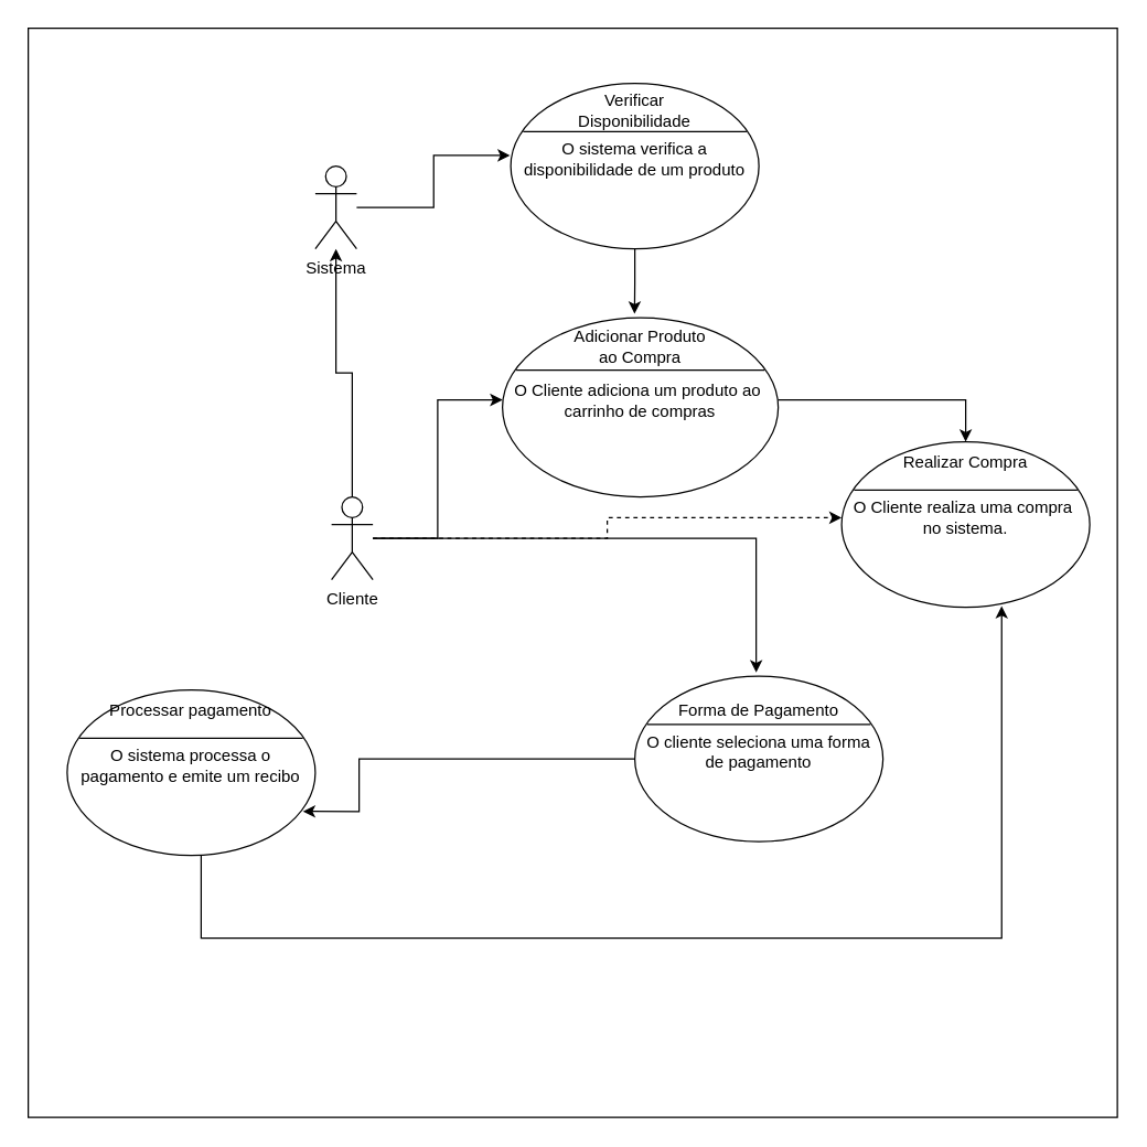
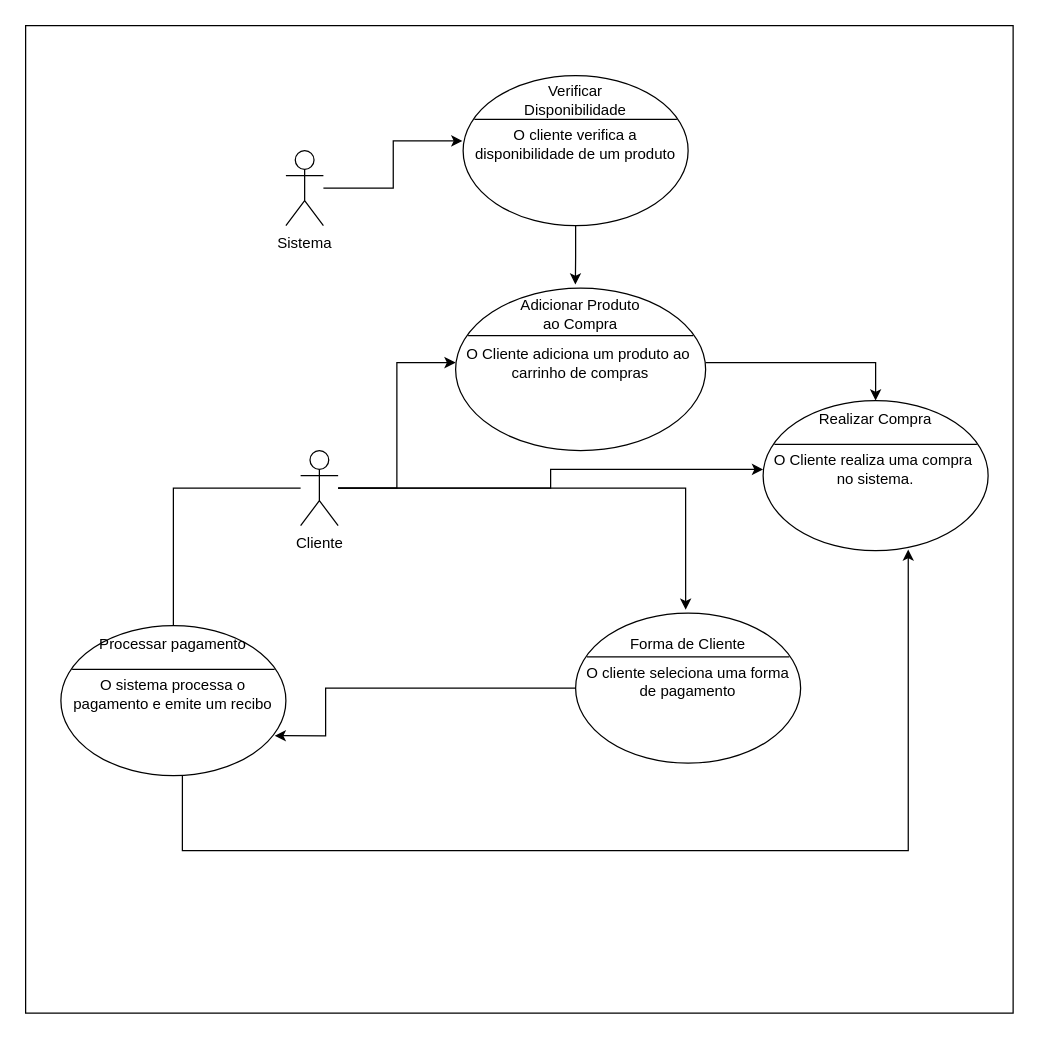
  <mxCell id="0" />
  <mxCell id="1" parent="0" />
  <mxCell id="2" value="" style="whiteSpace=wrap;html=1;aspect=fixed;" vertex="1" parent="1"><mxGeometry x="20" y="20" width="790" height="790" as="geometry" /></mxCell>
  <mxCell id="3" value="" style="edgeStyle=orthogonalEdgeStyle;rounded=0;orthogonalLoop=1;jettySize=auto;html=1;entryX=0;entryY=0.5;entryDx=0;entryDy=0;" edge="1" parent="1" source="7" target="14"><mxGeometry relative="1" as="geometry"><mxPoint x="255" y="290" as="targetPoint" /></mxGeometry></mxCell>
- <mxCell id="4" value="" style="edgeStyle=orthogonalEdgeStyle;rounded=0;orthogonalLoop=1;jettySize=auto;html=1;" edge="1" parent="1" source="7" target="28"><mxGeometry relative="1" as="geometry" /></mxCell>
- <mxCell id="5" value="" style="edgeStyle=orthogonalEdgeStyle;rounded=0;orthogonalLoop=1;jettySize=auto;html=1;entryX=0;entryY=0.5;entryDx=0;entryDy=0;dashed=1;" edge="1" parent="1" source="7" target="11"><mxGeometry relative="1" as="geometry"><mxPoint x="160" y="390" as="targetPoint" /></mxGeometry></mxCell>
+ <mxCell id="4" value="" style="edgeStyle=orthogonalEdgeStyle;rounded=0;orthogonalLoop=1;jettySize=auto;html=1;" edge="1" parent="1" source="7" target="20"><mxGeometry relative="1" as="geometry" /></mxCell>
+ <mxCell id="5" value="" style="edgeStyle=orthogonalEdgeStyle;rounded=0;orthogonalLoop=1;jettySize=auto;html=1;entryX=0;entryY=0.5;entryDx=0;entryDy=0;" edge="1" parent="1" source="7" target="11"><mxGeometry relative="1" as="geometry"><mxPoint x="160" y="390" as="targetPoint" /></mxGeometry></mxCell>
  <mxCell id="6" value="" style="edgeStyle=orthogonalEdgeStyle;rounded=0;orthogonalLoop=1;jettySize=auto;html=1;entryX=0.489;entryY=-0.023;entryDx=0;entryDy=0;entryPerimeter=0;" edge="1" parent="1" source="7" target="22"><mxGeometry relative="1" as="geometry"><mxPoint x="160" y="390" as="targetPoint" /></mxGeometry></mxCell>
  <mxCell id="7" value="Cliente" style="shape=umlActor;verticalLabelPosition=bottom;verticalAlign=top;html=1;" vertex="1" parent="1"><mxGeometry x="240" y="360" width="30" height="60" as="geometry" /></mxCell>
  <mxCell id="8" value="" style="shape=ellipse;container=1;horizontal=1;horizontalStack=0;resizeParent=1;resizeParentMax=0;resizeLast=0;html=1;dashed=0;collapsible=0;" vertex="1" parent="1"><mxGeometry x="610" y="320" width="180" height="120" as="geometry" /></mxCell>
  <mxCell id="9" value="Realizar Compra" style="html=1;strokeColor=none;fillColor=none;align=center;verticalAlign=middle;rotatable=0;whiteSpace=wrap;" vertex="1" parent="8"><mxGeometry width="180" height="30" as="geometry" /></mxCell>
  <mxCell id="10" value="" style="line;strokeWidth=1;fillColor=none;rotatable=0;labelPosition=right;points=[];portConstraint=eastwest;dashed=0;resizeWidth=1;" vertex="1" parent="8"><mxGeometry x="9" y="30" width="162" height="10" as="geometry" /></mxCell>
  <mxCell id="11" value="O Cliente realiza uma compra&amp;nbsp;&lt;br&gt;no sistema." style="text;html=1;align=center;verticalAlign=middle;rotatable=0;fillColor=none;strokeColor=none;whiteSpace=wrap;" vertex="1" parent="8"><mxGeometry y="40" width="180" height="30" as="geometry" /></mxCell>
  <mxCell id="12" value="" style="shape=ellipse;container=1;horizontal=1;horizontalStack=0;resizeParent=1;resizeParentMax=0;resizeLast=0;html=1;dashed=0;collapsible=0;" vertex="1" parent="1"><mxGeometry x="364" y="230" width="200" height="130" as="geometry" /></mxCell>
  <mxCell id="13" value="" style="line;strokeWidth=1;fillColor=none;rotatable=0;labelPosition=right;points=[];portConstraint=eastwest;dashed=0;resizeWidth=1;" vertex="1" parent="12"><mxGeometry x="10" y="32.5" width="180" height="10.833" as="geometry" /></mxCell>
  <mxCell id="14" value="O Cliente adiciona um produto ao&amp;nbsp;&lt;br&gt;carrinho de compras" style="text;html=1;align=center;verticalAlign=middle;rotatable=0;fillColor=none;strokeColor=none;whiteSpace=wrap;" vertex="1" parent="12"><mxGeometry y="43.333" width="200" height="32.5" as="geometry" /></mxCell>
  <mxCell id="15" value="Adicionar Produto ao Compra" style="html=1;strokeColor=none;fillColor=none;align=center;verticalAlign=middle;rotatable=0;whiteSpace=wrap;" vertex="1" parent="12"><mxGeometry x="50" y="10" width="100" height="22.5" as="geometry" /></mxCell>
  <mxCell id="16" value="" style="edgeStyle=orthogonalEdgeStyle;rounded=0;orthogonalLoop=1;jettySize=auto;html=1;exitX=0.54;exitY=0.998;exitDx=0;exitDy=0;exitPerimeter=0;entryX=0.645;entryY=0.993;entryDx=0;entryDy=0;entryPerimeter=0;" edge="1" parent="1" source="17" target="8"><mxGeometry relative="1" as="geometry"><mxPoint x="470" y="740" as="targetPoint" /><Array as="points"><mxPoint x="145" y="680" /><mxPoint x="726" y="680" /></Array></mxGeometry></mxCell>
  <mxCell id="17" value="" style="shape=ellipse;container=1;horizontal=1;horizontalStack=0;resizeParent=1;resizeParentMax=0;resizeLast=0;html=1;dashed=0;collapsible=0;" vertex="1" parent="1"><mxGeometry x="48.22" y="500" width="180" height="120" as="geometry" /></mxCell>
  <mxCell id="18" value="Processar pagamento" style="html=1;strokeColor=none;fillColor=none;align=center;verticalAlign=middle;rotatable=0;whiteSpace=wrap;" vertex="1" parent="17"><mxGeometry x="30" y="10" width="120" height="10" as="geometry" /></mxCell>
  <mxCell id="19" value="" style="line;strokeWidth=1;fillColor=none;rotatable=0;labelPosition=right;points=[];portConstraint=eastwest;dashed=0;resizeWidth=1;" vertex="1" parent="17"><mxGeometry x="9" y="30" width="162" height="10" as="geometry" /></mxCell>
  <mxCell id="20" value="O sistema processa o pagamento e emite um recibo" style="text;html=1;align=center;verticalAlign=middle;rotatable=0;fillColor=none;strokeColor=none;whiteSpace=wrap;" vertex="1" parent="17"><mxGeometry y="40" width="180" height="30" as="geometry" /></mxCell>
  <mxCell id="21" value="" style="edgeStyle=orthogonalEdgeStyle;rounded=0;orthogonalLoop=1;jettySize=auto;html=1;entryX=0.95;entryY=0.734;entryDx=0;entryDy=0;entryPerimeter=0;" edge="1" parent="1" source="22" target="17"><mxGeometry relative="1" as="geometry"><mxPoint x="380" y="550" as="targetPoint" /><Array as="points"><mxPoint x="260" y="550" /><mxPoint x="260" y="588" /></Array></mxGeometry></mxCell>
  <mxCell id="22" value="" style="shape=ellipse;container=1;horizontal=1;horizontalStack=0;resizeParent=1;resizeParentMax=0;resizeLast=0;html=1;dashed=0;collapsible=0;" vertex="1" parent="1"><mxGeometry x="460" y="490" width="180" height="120" as="geometry" /></mxCell>
- <mxCell id="23" value="Forma de Pagamento" style="html=1;strokeColor=none;fillColor=none;align=center;verticalAlign=middle;rotatable=0;whiteSpace=wrap;" vertex="1" parent="22"><mxGeometry x="15" y="20" width="150" height="10" as="geometry" /></mxCell>
+ <mxCell id="23" value="Forma de Cliente" style="html=1;strokeColor=none;fillColor=none;align=center;verticalAlign=middle;rotatable=0;whiteSpace=wrap;" vertex="1" parent="22"><mxGeometry x="15" y="20" width="150" height="10" as="geometry" /></mxCell>
  <mxCell id="24" value="" style="line;strokeWidth=1;fillColor=none;rotatable=0;labelPosition=right;points=[];portConstraint=eastwest;dashed=0;resizeWidth=1;" vertex="1" parent="22"><mxGeometry x="9" y="30" width="162" height="10" as="geometry" /></mxCell>
  <mxCell id="25" value="O cliente seleciona uma forma&lt;br&gt;de pagamento" style="text;html=1;align=center;verticalAlign=middle;rotatable=0;fillColor=none;strokeColor=none;whiteSpace=wrap;" vertex="1" parent="22"><mxGeometry y="40" width="180" height="30" as="geometry" /></mxCell>
  <mxCell id="26" value="" style="edgeStyle=orthogonalEdgeStyle;rounded=0;orthogonalLoop=1;jettySize=auto;html=1;" edge="1" parent="1" source="14" target="9"><mxGeometry relative="1" as="geometry" /></mxCell>
  <mxCell id="27" value="" style="edgeStyle=orthogonalEdgeStyle;rounded=0;orthogonalLoop=1;jettySize=auto;html=1;entryX=-0.003;entryY=0.435;entryDx=0;entryDy=0;entryPerimeter=0;" edge="1" parent="1" source="28" target="30"><mxGeometry relative="1" as="geometry"><mxPoint x="330" y="110" as="targetPoint" /></mxGeometry></mxCell>
  <mxCell id="28" value="Sistema" style="shape=umlActor;verticalLabelPosition=bottom;verticalAlign=top;html=1;" vertex="1" parent="1"><mxGeometry x="228.22" y="120" width="30" height="60" as="geometry" /></mxCell>
  <mxCell id="29" value="" style="edgeStyle=orthogonalEdgeStyle;rounded=0;orthogonalLoop=1;jettySize=auto;html=1;entryX=0.479;entryY=-0.022;entryDx=0;entryDy=0;entryPerimeter=0;" edge="1" parent="1" source="30" target="12"><mxGeometry relative="1" as="geometry" /></mxCell>
  <mxCell id="30" value="" style="shape=ellipse;container=1;horizontal=1;horizontalStack=0;resizeParent=1;resizeParentMax=0;resizeLast=0;html=1;dashed=0;collapsible=0;" vertex="1" parent="1"><mxGeometry x="370" y="60" width="180" height="120" as="geometry" /></mxCell>
  <mxCell id="31" value="Verificar Disponibilidade" style="html=1;strokeColor=none;fillColor=none;align=center;verticalAlign=middle;rotatable=0;whiteSpace=wrap;" vertex="1" parent="30"><mxGeometry x="35" y="10" width="110" height="20" as="geometry" /></mxCell>
  <mxCell id="32" value="" style="line;strokeWidth=1;fillColor=none;rotatable=0;labelPosition=right;points=[];portConstraint=eastwest;dashed=0;resizeWidth=1;" vertex="1" parent="30"><mxGeometry x="9" y="30" width="162" height="10" as="geometry" /></mxCell>
- <mxCell id="33" value="O sistema verifica a disponibilidade de um produto" style="text;html=1;align=center;verticalAlign=middle;rotatable=0;fillColor=none;strokeColor=none;whiteSpace=wrap;" vertex="1" parent="30"><mxGeometry y="40" width="180" height="30" as="geometry" /></mxCell>
+ <mxCell id="33" value="O cliente verifica a disponibilidade de um produto" style="text;html=1;align=center;verticalAlign=middle;rotatable=0;fillColor=none;strokeColor=none;whiteSpace=wrap;" vertex="1" parent="30"><mxGeometry y="40" width="180" height="30" as="geometry" /></mxCell>
